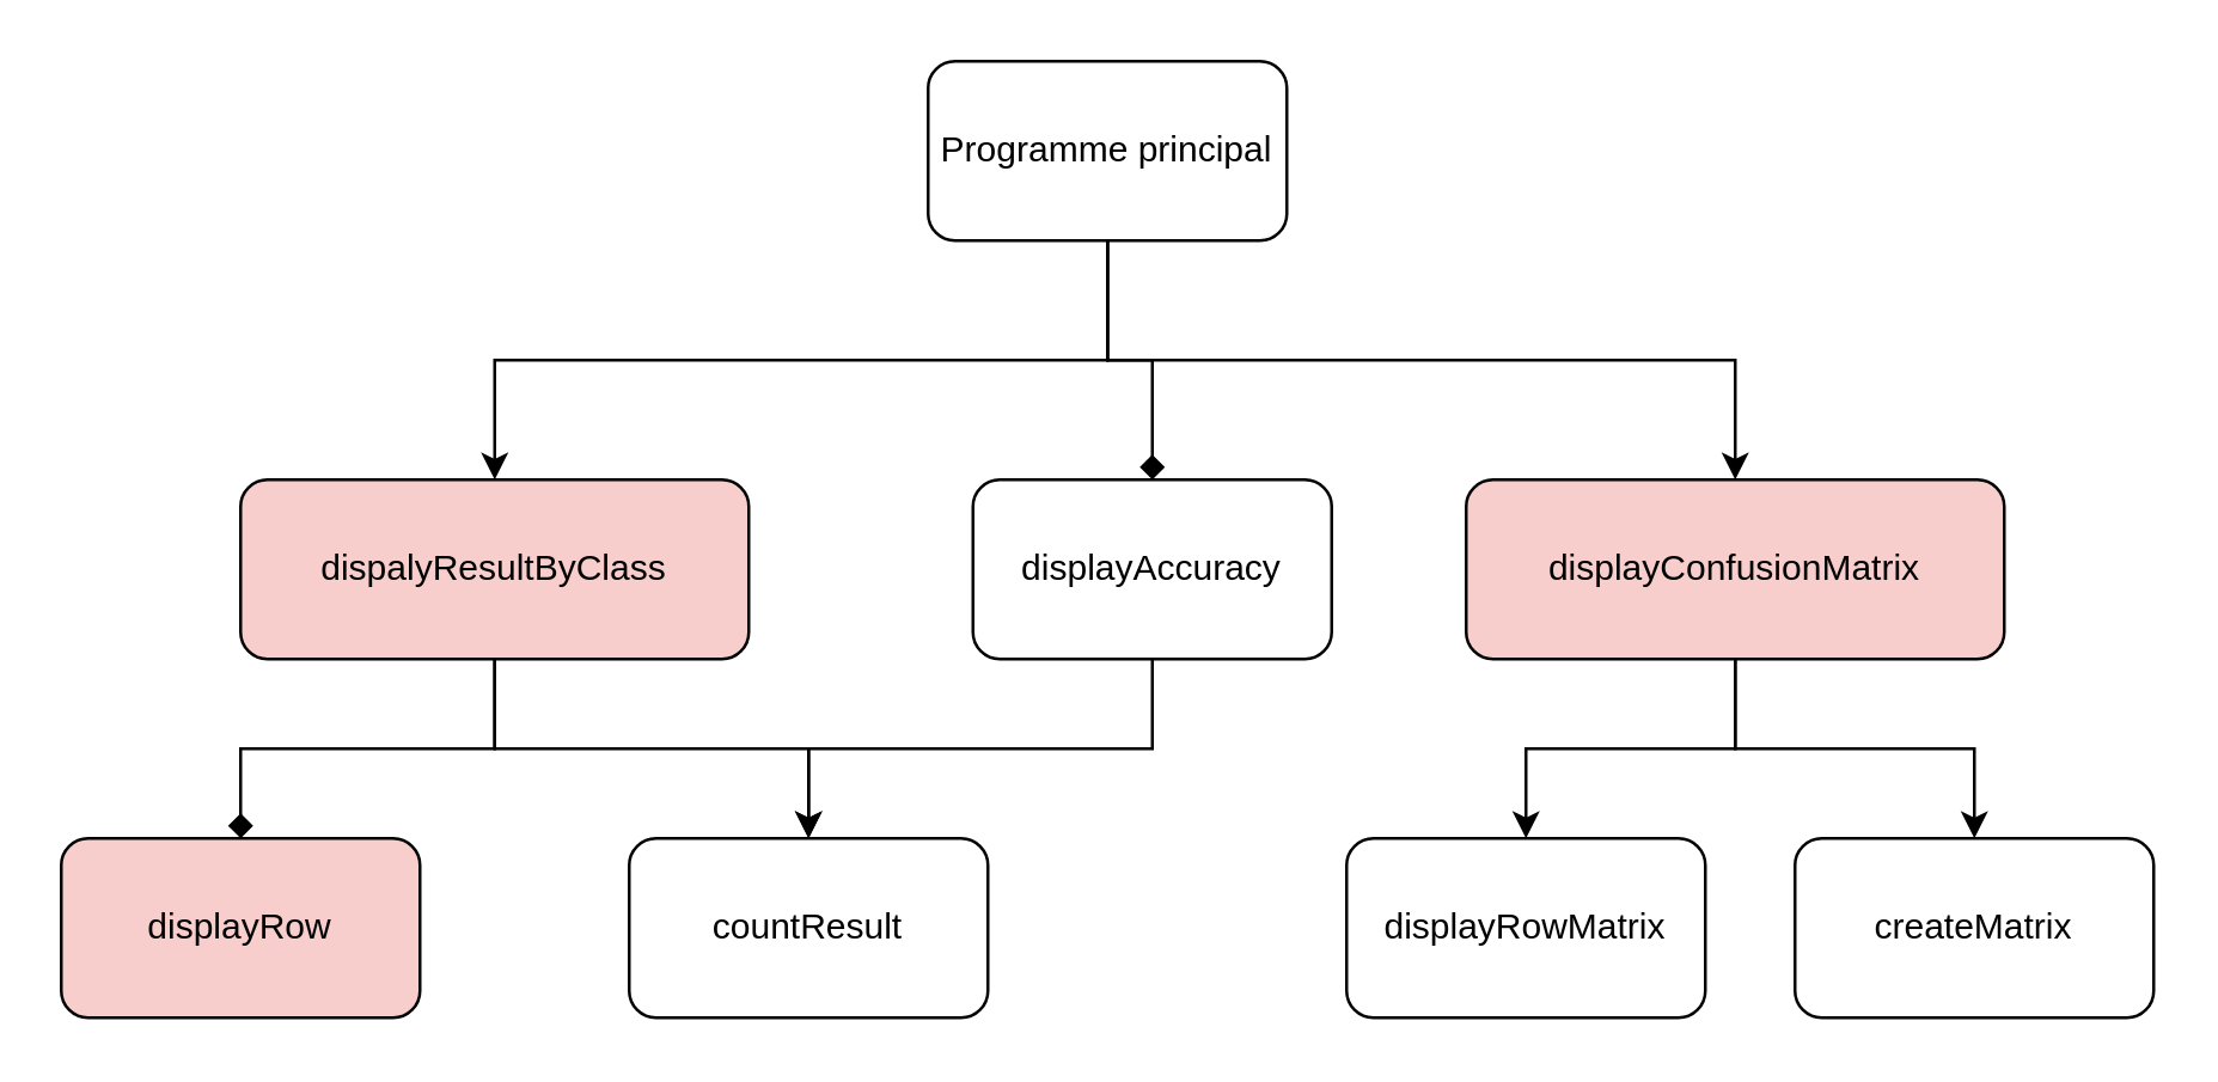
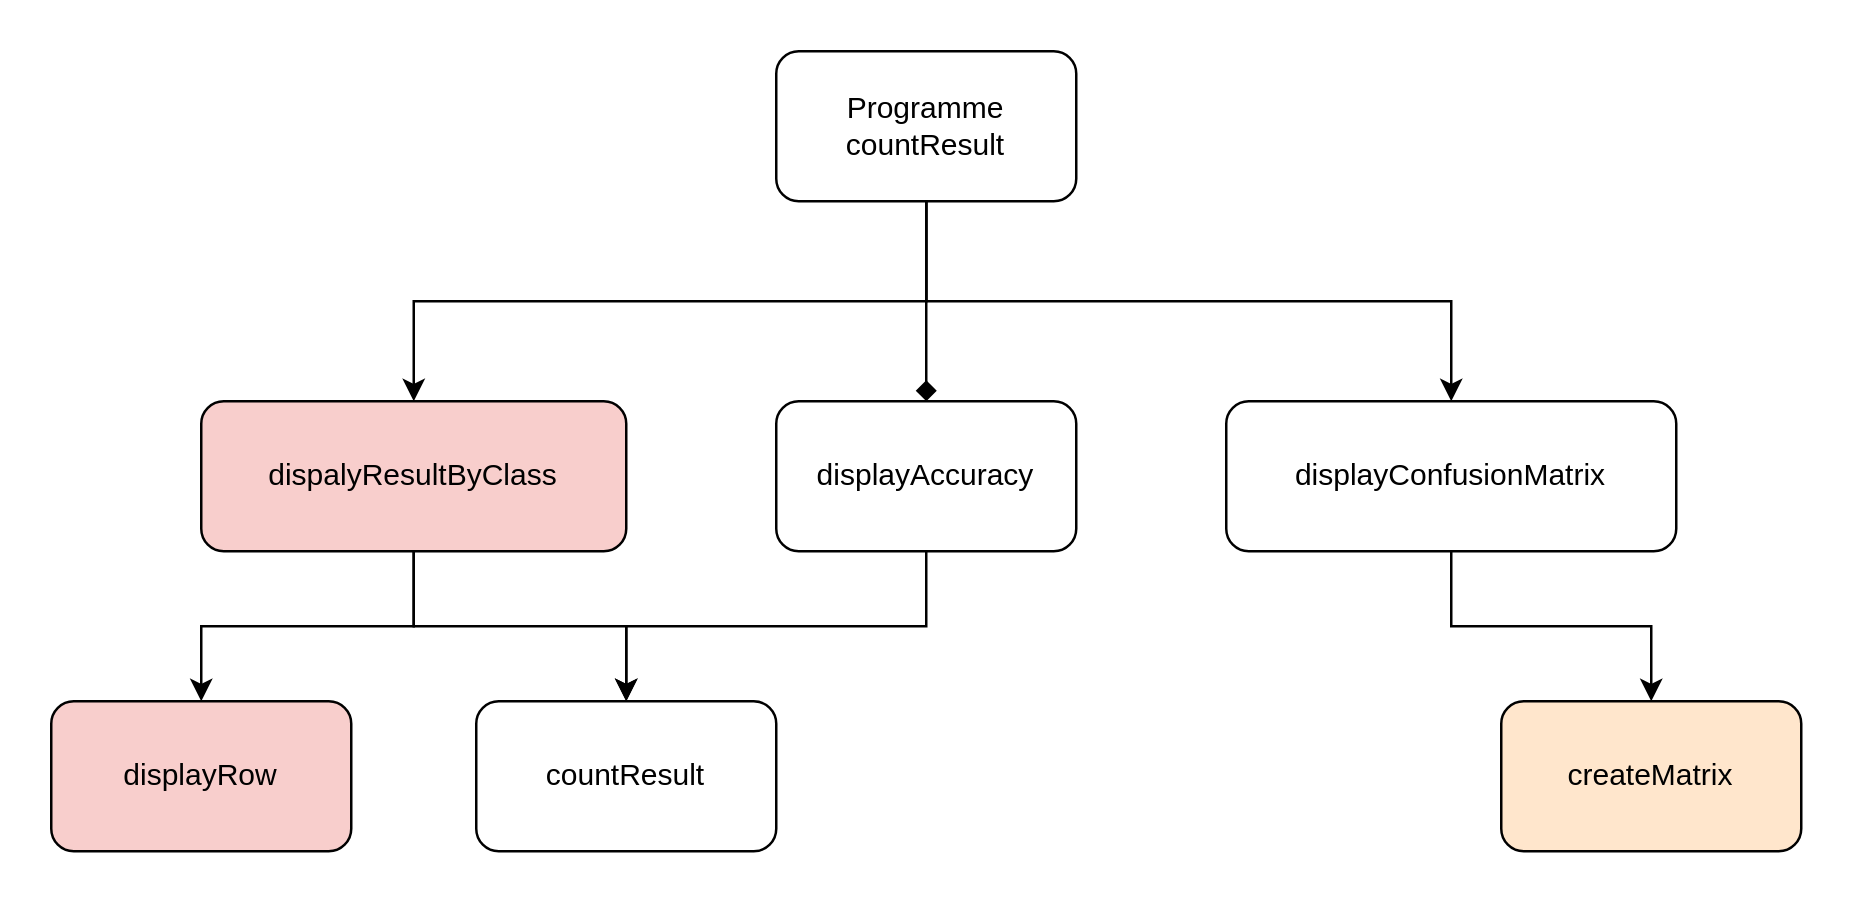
  <mxCell id="0" />
  <mxCell id="1" parent="0" />
  <mxCell id="2" style="edgeStyle=orthogonalEdgeStyle;rounded=0;orthogonalLoop=1;jettySize=auto;html=1;exitX=0.5;exitY=1;exitDx=0;exitDy=0;" edge="1" parent="1" source="5" target="8"><mxGeometry relative="1" as="geometry" /></mxCell>
  <mxCell id="3" style="edgeStyle=orthogonalEdgeStyle;rounded=0;orthogonalLoop=1;jettySize=auto;html=1;exitX=0.5;exitY=1;exitDx=0;exitDy=0;entryX=0.5;entryY=0;entryDx=0;entryDy=0;endArrow=diamond;" edge="1" parent="1" source="5" target="13"><mxGeometry relative="1" as="geometry" /></mxCell>
  <mxCell id="4" style="edgeStyle=orthogonalEdgeStyle;rounded=0;orthogonalLoop=1;jettySize=auto;html=1;exitX=0.5;exitY=1;exitDx=0;exitDy=0;" edge="1" parent="1" source="5" target="11"><mxGeometry relative="1" as="geometry" /></mxCell>
- <mxCell id="5" value="Programme principal" style="rounded=1;whiteSpace=wrap;html=1;" vertex="1" parent="1"><mxGeometry x="310" y="20" width="120" height="60" as="geometry" /></mxCell>
- <mxCell id="6" style="edgeStyle=orthogonalEdgeStyle;rounded=0;orthogonalLoop=1;jettySize=auto;html=1;exitX=0.5;exitY=1;exitDx=0;exitDy=0;entryX=0.5;entryY=0;entryDx=0;entryDy=0;endArrow=diamond;" edge="1" parent="1" source="8" target="14"><mxGeometry relative="1" as="geometry" /></mxCell>
+ <mxCell id="5" value="Programme countResult" style="rounded=1;whiteSpace=wrap;html=1;" vertex="1" parent="1"><mxGeometry x="310" y="20" width="120" height="60" as="geometry" /></mxCell>
+ <mxCell id="6" style="edgeStyle=orthogonalEdgeStyle;rounded=0;orthogonalLoop=1;jettySize=auto;html=1;exitX=0.5;exitY=1;exitDx=0;exitDy=0;entryX=0.5;entryY=0;entryDx=0;entryDy=0;" edge="1" parent="1" source="8" target="14"><mxGeometry relative="1" as="geometry" /></mxCell>
  <mxCell id="7" style="edgeStyle=orthogonalEdgeStyle;rounded=0;orthogonalLoop=1;jettySize=auto;html=1;exitX=0.5;exitY=1;exitDx=0;exitDy=0;" edge="1" parent="1" source="8" target="15"><mxGeometry relative="1" as="geometry" /></mxCell>
  <mxCell id="8" value="dispalyResultByClass" style="rounded=1;whiteSpace=wrap;html=1;fillColor=#f8cecc;" vertex="1" parent="1"><mxGeometry x="80" y="160" width="170" height="60" as="geometry" /></mxCell>
- <mxCell id="9" style="edgeStyle=orthogonalEdgeStyle;rounded=0;orthogonalLoop=1;jettySize=auto;html=1;exitX=0.5;exitY=1;exitDx=0;exitDy=0;entryX=0.5;entryY=0;entryDx=0;entryDy=0;" edge="1" parent="1" source="11" target="16"><mxGeometry relative="1" as="geometry" /></mxCell>
  <mxCell id="10" style="edgeStyle=orthogonalEdgeStyle;rounded=0;orthogonalLoop=1;jettySize=auto;html=1;exitX=0.5;exitY=1;exitDx=0;exitDy=0;" edge="1" parent="1" source="11" target="17"><mxGeometry relative="1" as="geometry" /></mxCell>
- <mxCell id="11" value="displayConfusionMatrix" style="rounded=1;whiteSpace=wrap;html=1;fillColor=#f8cecc;" vertex="1" parent="1"><mxGeometry x="490" y="160" width="180" height="60" as="geometry" /></mxCell>
+ <mxCell id="11" value="displayConfusionMatrix" style="rounded=1;whiteSpace=wrap;html=1;" vertex="1" parent="1"><mxGeometry x="490" y="160" width="180" height="60" as="geometry" /></mxCell>
  <mxCell id="12" style="edgeStyle=orthogonalEdgeStyle;rounded=0;orthogonalLoop=1;jettySize=auto;html=1;exitX=0.5;exitY=1;exitDx=0;exitDy=0;" edge="1" parent="1" source="13" target="15"><mxGeometry relative="1" as="geometry" /></mxCell>
- <mxCell id="13" value="displayAccuracy" style="rounded=1;whiteSpace=wrap;html=1;" vertex="1" parent="1"><mxGeometry x="325" y="160" width="120" height="60" as="geometry" /></mxCell>
+ <mxCell id="13" value="displayAccuracy" style="rounded=1;whiteSpace=wrap;html=1;" vertex="1" parent="1"><mxGeometry x="310" y="160" width="120" height="60" as="geometry" /></mxCell>
  <mxCell id="14" value="displayRow" style="rounded=1;whiteSpace=wrap;html=1;fillColor=#f8cecc;" vertex="1" parent="1"><mxGeometry x="20" y="280" width="120" height="60" as="geometry" /></mxCell>
- <mxCell id="15" value="countResult" style="rounded=1;whiteSpace=wrap;html=1;" vertex="1" parent="1"><mxGeometry x="210" y="280" width="120" height="60" as="geometry" /></mxCell>
- <mxCell id="16" value="displayRowMatrix" style="rounded=1;whiteSpace=wrap;html=1;" vertex="1" parent="1"><mxGeometry x="450" y="280" width="120" height="60" as="geometry" /></mxCell>
- <mxCell id="17" value="createMatrix" style="rounded=1;whiteSpace=wrap;html=1;" vertex="1" parent="1"><mxGeometry x="600" y="280" width="120" height="60" as="geometry" /></mxCell>
+ <mxCell id="15" value="countResult" style="rounded=1;whiteSpace=wrap;html=1;" vertex="1" parent="1"><mxGeometry x="190" y="280" width="120" height="60" as="geometry" /></mxCell>
+ <mxCell id="17" value="createMatrix" style="rounded=1;whiteSpace=wrap;html=1;fillColor=#ffe6cc;" vertex="1" parent="1"><mxGeometry x="600" y="280" width="120" height="60" as="geometry" /></mxCell>
